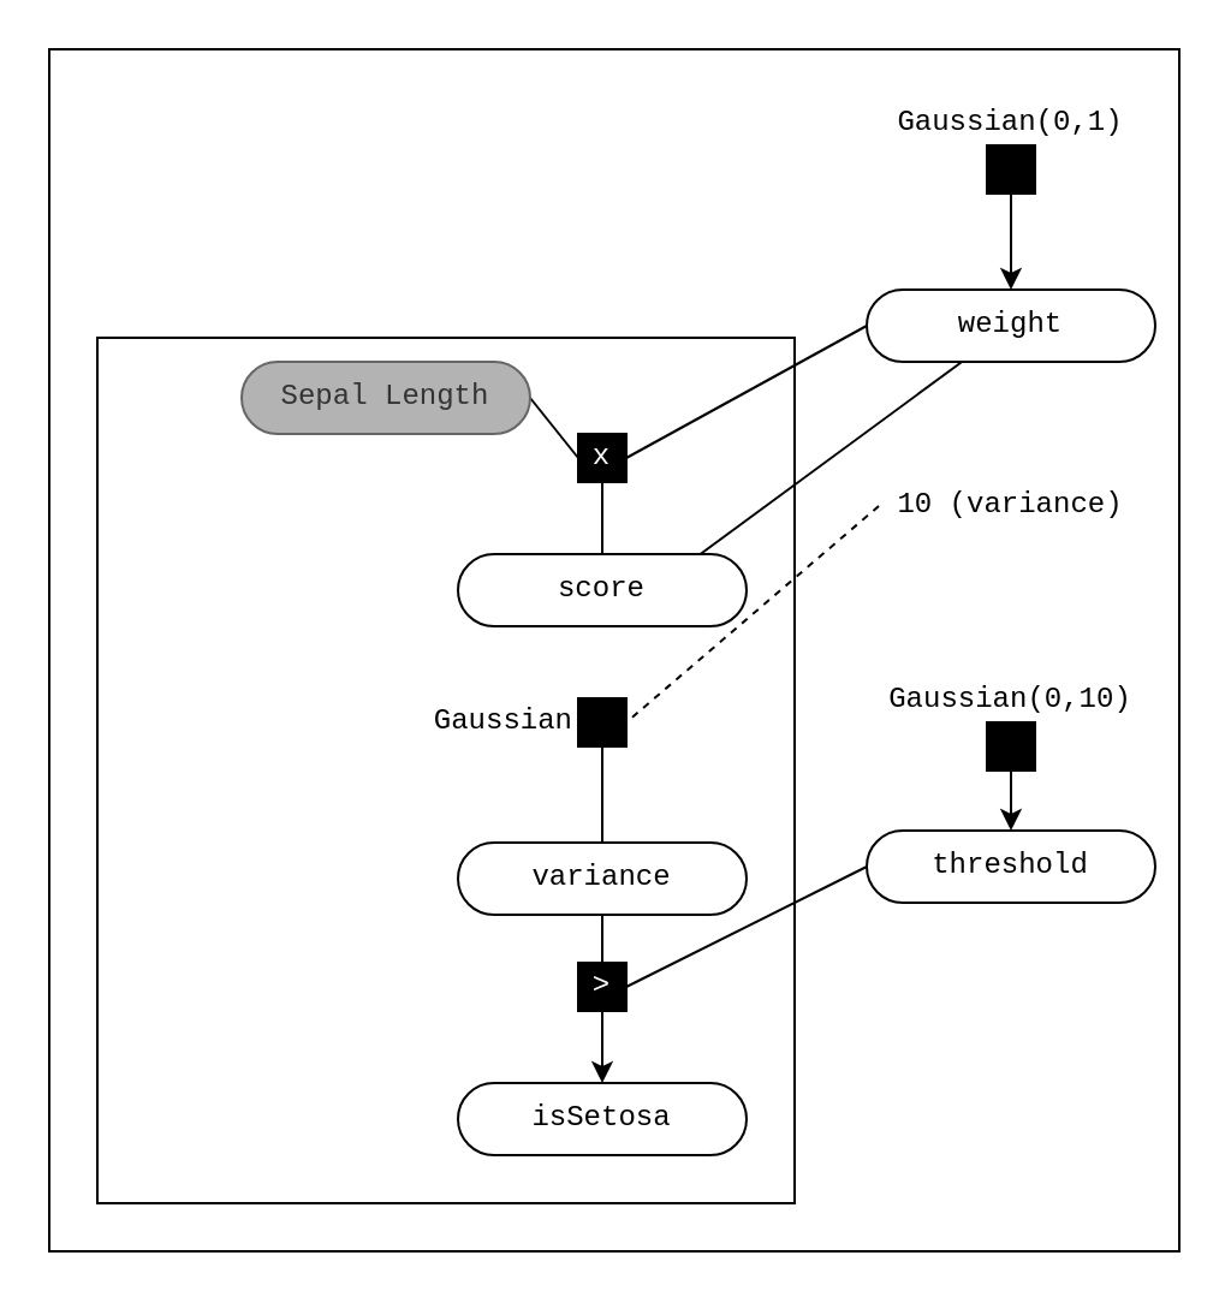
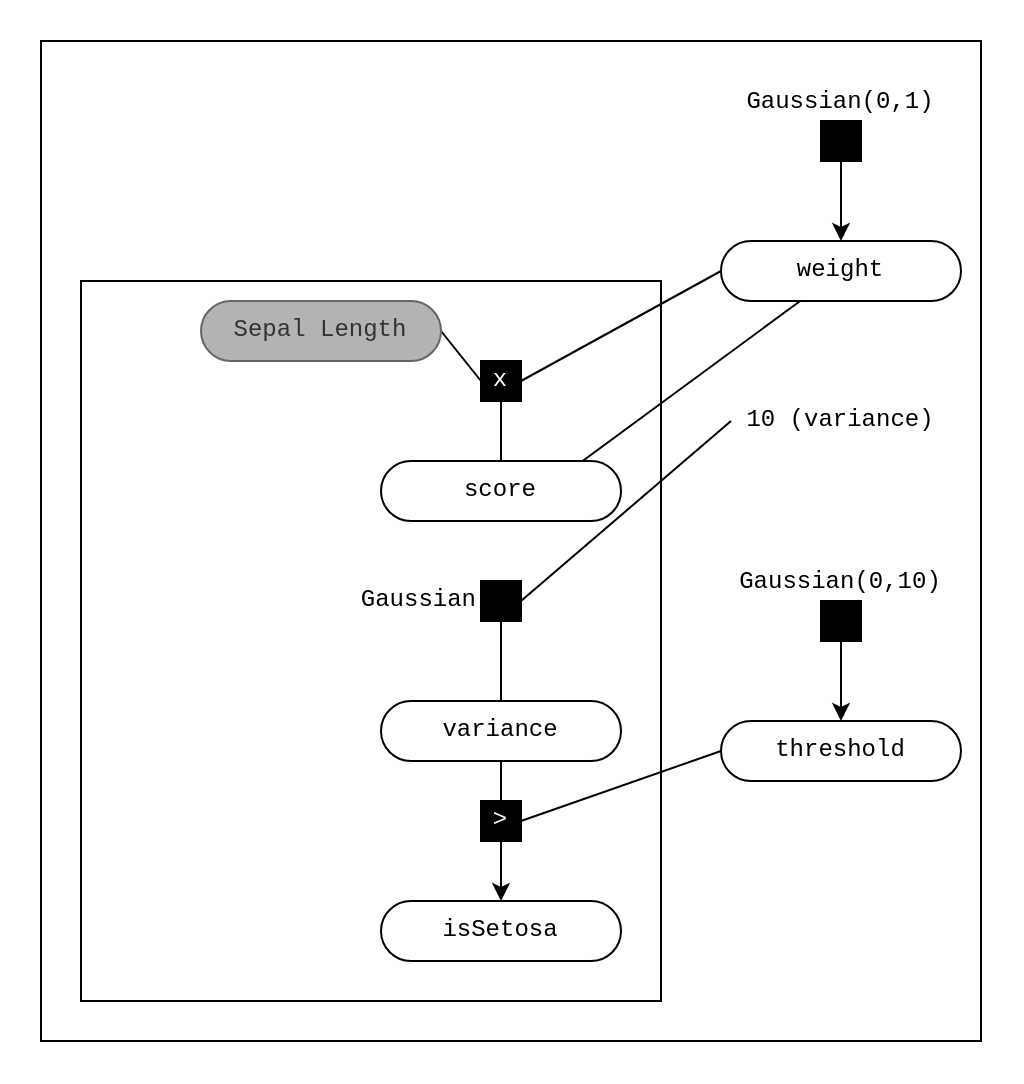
  <mxCell id="0" />
  <mxCell id="1" parent="0" />
  <mxCell id="2" value="" style="rounded=0;whiteSpace=wrap;html=1;fontFamily=Courier New;" vertex="1" parent="1"><mxGeometry x="20" y="20" width="470" height="500" as="geometry" /></mxCell>
  <mxCell id="3" value="" style="rounded=0;whiteSpace=wrap;html=1;fontFamily=Courier New;" vertex="1" parent="1"><mxGeometry x="40" y="140" width="290" height="360" as="geometry" /></mxCell>
  <mxCell id="4" style="edgeStyle=none;rounded=0;orthogonalLoop=1;jettySize=auto;html=1;exitX=0.5;exitY=1;exitDx=0;exitDy=0;entryX=0.5;entryY=0;entryDx=0;entryDy=0;endArrow=none;endFill=1;fontFamily=Courier New;startArrow=none;startFill=0;" edge="1" parent="1" source="5" target="13"><mxGeometry relative="1" as="geometry" /></mxCell>
  <mxCell id="5" value="&lt;font color=&quot;#ffffff&quot;&gt;x&lt;/font&gt;" style="rounded=0;whiteSpace=wrap;html=1;fillColor=#000000;fontFamily=Courier New;" vertex="1" parent="1"><mxGeometry x="240" y="180" width="20" height="20" as="geometry" /></mxCell>
  <mxCell id="6" style="edgeStyle=none;rounded=0;orthogonalLoop=1;jettySize=auto;html=1;exitX=1;exitY=0.5;exitDx=0;exitDy=0;entryX=0;entryY=0.5;entryDx=0;entryDy=0;endArrow=none;endFill=0;fontFamily=Courier New;" edge="1" parent="1" source="7" target="5"><mxGeometry relative="1" as="geometry" /></mxCell>
  <mxCell id="7" value="Sepal Length" style="rounded=1;whiteSpace=wrap;html=1;strokeColor=#666666;fontColor=#333333;arcSize=50;fillColor=#B3B3B3;fontFamily=Courier New;" vertex="1" parent="1"><mxGeometry x="100" y="150" width="120" height="30" as="geometry" /></mxCell>
  <mxCell id="8" style="rounded=0;orthogonalLoop=1;jettySize=auto;html=1;exitX=0;exitY=0.5;exitDx=0;exitDy=0;entryX=1;entryY=0.5;entryDx=0;entryDy=0;fontFamily=Courier New;endArrow=none;endFill=0;" edge="1" parent="1" source="9" target="5"><mxGeometry relative="1" as="geometry" /></mxCell>
  <mxCell id="9" value="weight" style="rounded=1;whiteSpace=wrap;html=1;arcSize=50;fontFamily=Courier New;" vertex="1" parent="1"><mxGeometry x="360" y="120" width="120" height="30" as="geometry" /></mxCell>
  <mxCell id="10" style="edgeStyle=orthogonalEdgeStyle;rounded=0;orthogonalLoop=1;jettySize=auto;html=1;exitX=0.5;exitY=1;exitDx=0;exitDy=0;entryX=0.5;entryY=0;entryDx=0;entryDy=0;fontFamily=Courier New;" edge="1" parent="1" source="11" target="9"><mxGeometry relative="1" as="geometry" /></mxCell>
  <mxCell id="11" value="Gaussian(0,1)" style="rounded=0;whiteSpace=wrap;html=1;fillColor=#000000;fontFamily=Courier New;labelPosition=center;verticalLabelPosition=top;align=center;verticalAlign=bottom;" vertex="1" parent="1"><mxGeometry x="410" y="60" width="20" height="20" as="geometry" /></mxCell>
  <mxCell id="12" style="edgeStyle=none;rounded=0;orthogonalLoop=1;jettySize=auto;html=1;exitX=0.5;exitY=1;exitDx=0;exitDy=0;startArrow=none;startFill=0;endArrow=none;endFill=0;fontFamily=Courier New;" edge="1" parent="1" source="13" target="9"><mxGeometry relative="1" as="geometry" /></mxCell>
  <mxCell id="13" value="score" style="rounded=1;whiteSpace=wrap;html=1;arcSize=50;fontFamily=Courier New;" vertex="1" parent="1"><mxGeometry x="190" y="230" width="120" height="30" as="geometry" /></mxCell>
  <mxCell id="14" style="edgeStyle=none;rounded=0;orthogonalLoop=1;jettySize=auto;html=1;exitX=0.5;exitY=1;exitDx=0;exitDy=0;entryX=0.5;entryY=0;entryDx=0;entryDy=0;startArrow=none;startFill=0;endArrow=none;endFill=0;fontFamily=Courier New;" edge="1" parent="1" source="15" target="19"><mxGeometry relative="1" as="geometry" /></mxCell>
  <mxCell id="15" value="Gaussian" style="rounded=0;whiteSpace=wrap;html=1;fillColor=#000000;fontFamily=Courier New;labelPosition=left;verticalLabelPosition=middle;align=right;verticalAlign=middle;" vertex="1" parent="1"><mxGeometry x="240" y="290" width="20" height="20" as="geometry" /></mxCell>
- <mxCell id="16" style="edgeStyle=none;rounded=0;orthogonalLoop=1;jettySize=auto;html=1;exitX=0;exitY=0.5;exitDx=0;exitDy=0;entryX=1;entryY=0.5;entryDx=0;entryDy=0;startArrow=none;startFill=0;endArrow=none;endFill=0;fontFamily=Courier New;dashed=1;" edge="1" parent="1" source="17" target="15"><mxGeometry relative="1" as="geometry" /></mxCell>
+ <mxCell id="16" style="edgeStyle=none;rounded=0;orthogonalLoop=1;jettySize=auto;html=1;exitX=0;exitY=0.5;exitDx=0;exitDy=0;entryX=1;entryY=0.5;entryDx=0;entryDy=0;startArrow=none;startFill=0;endArrow=none;endFill=0;fontFamily=Courier New;" edge="1" parent="1" source="17" target="15"><mxGeometry relative="1" as="geometry" /></mxCell>
  <mxCell id="17" value="10 (variance)" style="text;html=1;strokeColor=none;fillColor=none;align=center;verticalAlign=middle;whiteSpace=wrap;rounded=0;fontFamily=Courier New;" vertex="1" parent="1"><mxGeometry x="365" y="200" width="110" height="20" as="geometry" /></mxCell>
  <mxCell id="18" style="edgeStyle=none;rounded=0;orthogonalLoop=1;jettySize=auto;html=1;exitX=0.5;exitY=1;exitDx=0;exitDy=0;entryX=0.5;entryY=0;entryDx=0;entryDy=0;startArrow=none;startFill=0;endArrow=none;endFill=0;fontFamily=Courier New;" edge="1" parent="1" source="19" target="25"><mxGeometry relative="1" as="geometry" /></mxCell>
  <mxCell id="19" value="variance" style="rounded=1;whiteSpace=wrap;html=1;arcSize=50;fontFamily=Courier New;" vertex="1" parent="1"><mxGeometry x="190" y="350" width="120" height="30" as="geometry" /></mxCell>
  <mxCell id="20" style="edgeStyle=none;rounded=0;orthogonalLoop=1;jettySize=auto;html=1;exitX=0;exitY=0.5;exitDx=0;exitDy=0;entryX=1;entryY=0.5;entryDx=0;entryDy=0;startArrow=none;startFill=0;endArrow=none;endFill=0;fontFamily=Courier New;" edge="1" parent="1" source="21" target="25"><mxGeometry relative="1" as="geometry" /></mxCell>
- <mxCell id="21" value="threshold" style="rounded=1;whiteSpace=wrap;html=1;arcSize=50;fontFamily=Courier New;" vertex="1" parent="1"><mxGeometry x="360" y="345" width="120" height="30" as="geometry" /></mxCell>
+ <mxCell id="21" value="threshold" style="rounded=1;whiteSpace=wrap;html=1;arcSize=50;fontFamily=Courier New;" vertex="1" parent="1"><mxGeometry x="360" y="360" width="120" height="30" as="geometry" /></mxCell>
  <mxCell id="22" style="edgeStyle=orthogonalEdgeStyle;rounded=0;orthogonalLoop=1;jettySize=auto;html=1;exitX=0.5;exitY=1;exitDx=0;exitDy=0;entryX=0.5;entryY=0;entryDx=0;entryDy=0;fontFamily=Courier New;" edge="1" parent="1" source="23" target="21"><mxGeometry relative="1" as="geometry" /></mxCell>
  <mxCell id="23" value="Gaussian(0,10)" style="rounded=0;whiteSpace=wrap;html=1;fillColor=#000000;fontFamily=Courier New;labelPosition=center;verticalLabelPosition=top;align=center;verticalAlign=bottom;" vertex="1" parent="1"><mxGeometry x="410" y="300" width="20" height="20" as="geometry" /></mxCell>
  <mxCell id="24" style="edgeStyle=none;rounded=0;orthogonalLoop=1;jettySize=auto;html=1;exitX=0.5;exitY=1;exitDx=0;exitDy=0;entryX=0.5;entryY=0;entryDx=0;entryDy=0;startArrow=none;startFill=0;endArrow=classic;endFill=1;fontFamily=Courier New;" edge="1" parent="1" source="25" target="26"><mxGeometry relative="1" as="geometry" /></mxCell>
  <mxCell id="25" value="&lt;font color=&quot;#ffffff&quot;&gt;&amp;gt;&lt;/font&gt;" style="rounded=0;whiteSpace=wrap;html=1;fillColor=#000000;fontFamily=Courier New;" vertex="1" parent="1"><mxGeometry x="240" y="400" width="20" height="20" as="geometry" /></mxCell>
  <mxCell id="26" value="isSetosa" style="rounded=1;whiteSpace=wrap;html=1;arcSize=50;fontFamily=Courier New;" vertex="1" parent="1"><mxGeometry x="190" y="450" width="120" height="30" as="geometry" /></mxCell>
